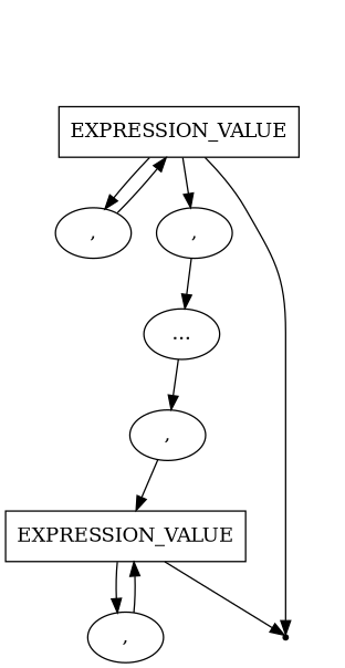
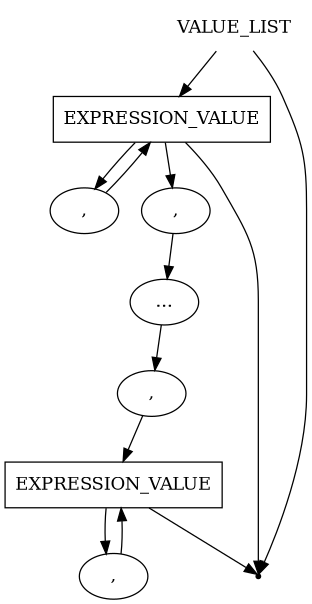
  digraph {
    node [shape=oval]
+   n1 [label=VALUE_LIST shape=plaintext]
    n2 [label=EXPRESSION_VALUE shape=box]
    end [shape=point]
    n4 [label=","]
    n5 [label=","]
    n6 [label=EXPRESSION_VALUE shape=box]
    n7 [label=","]
    n8 [label="..."]
    n9 [label=","]
+   n1 -> n2
+   n1 -> end
    n2 -> end
    n2 -> n4
    n2 -> n5
    n4 -> n2
    n5 -> n8
    n6 -> end
    n6 -> n7
    n7 -> n6
    n8 -> n9
    n9 -> n6
  }
